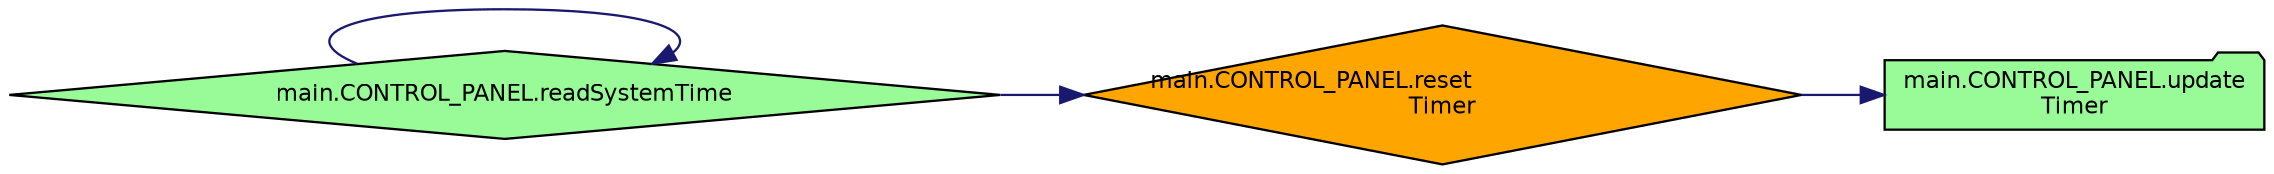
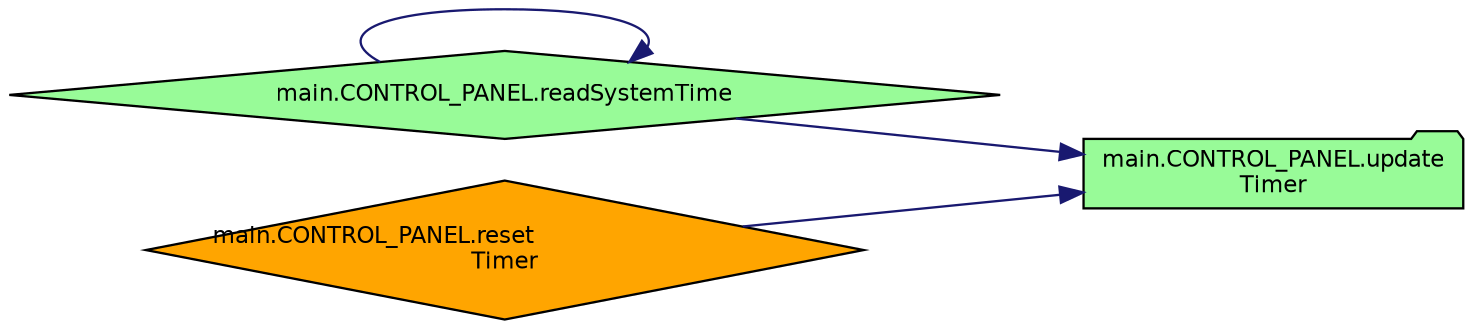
  digraph {
    rankdir=RL
    node [color=black fillcolor=palegreen fontname=Helvetica fontsize=10 shape=diamond style=filled]
    edge [color=midnightblue dir=back fontname=Helvetica fontsize=10 labelfontname=Helvetica labelfontsize=10 style=solid]
    n1 [fontcolor=black height=0.2 label="main.CONTROL_PANEL.update\lTimer" shape=folder width=0.4]
    n2 [height=0.2 label="main.CONTROL_PANEL.readSystemTime" width=0.4]
    n3 [fillcolor=orange height=0.2 label="main.CONTROL_PANEL.reset\lTimer" width=0.4]
-   n3 -> n2
+   n1 -> n2
    n1 -> n3
    n2 -> n2
  }
